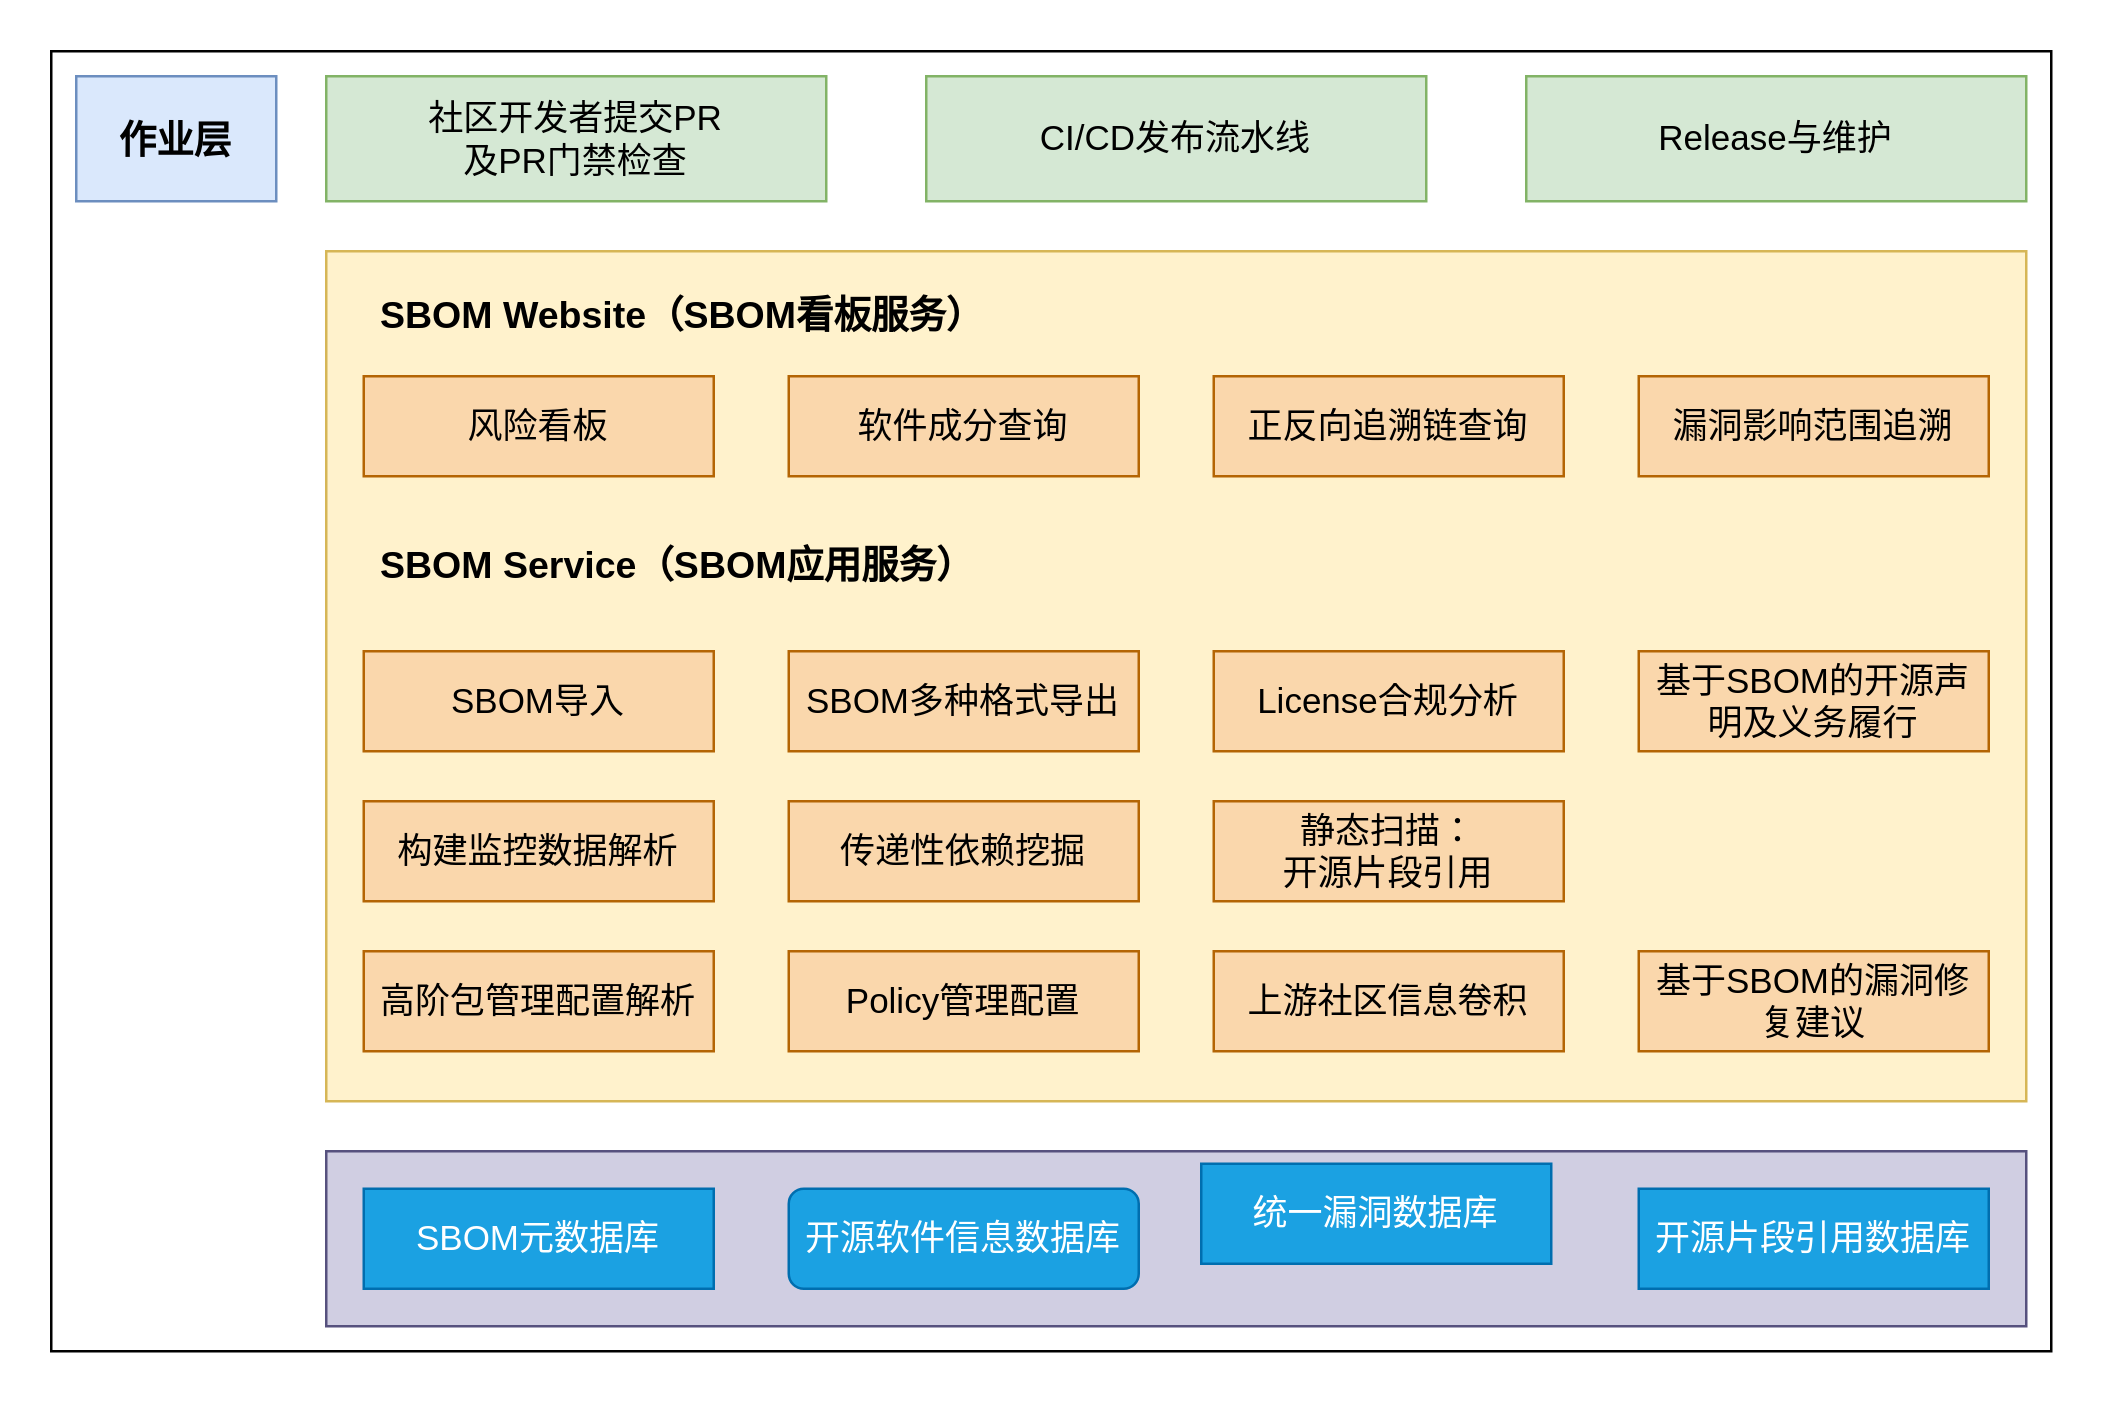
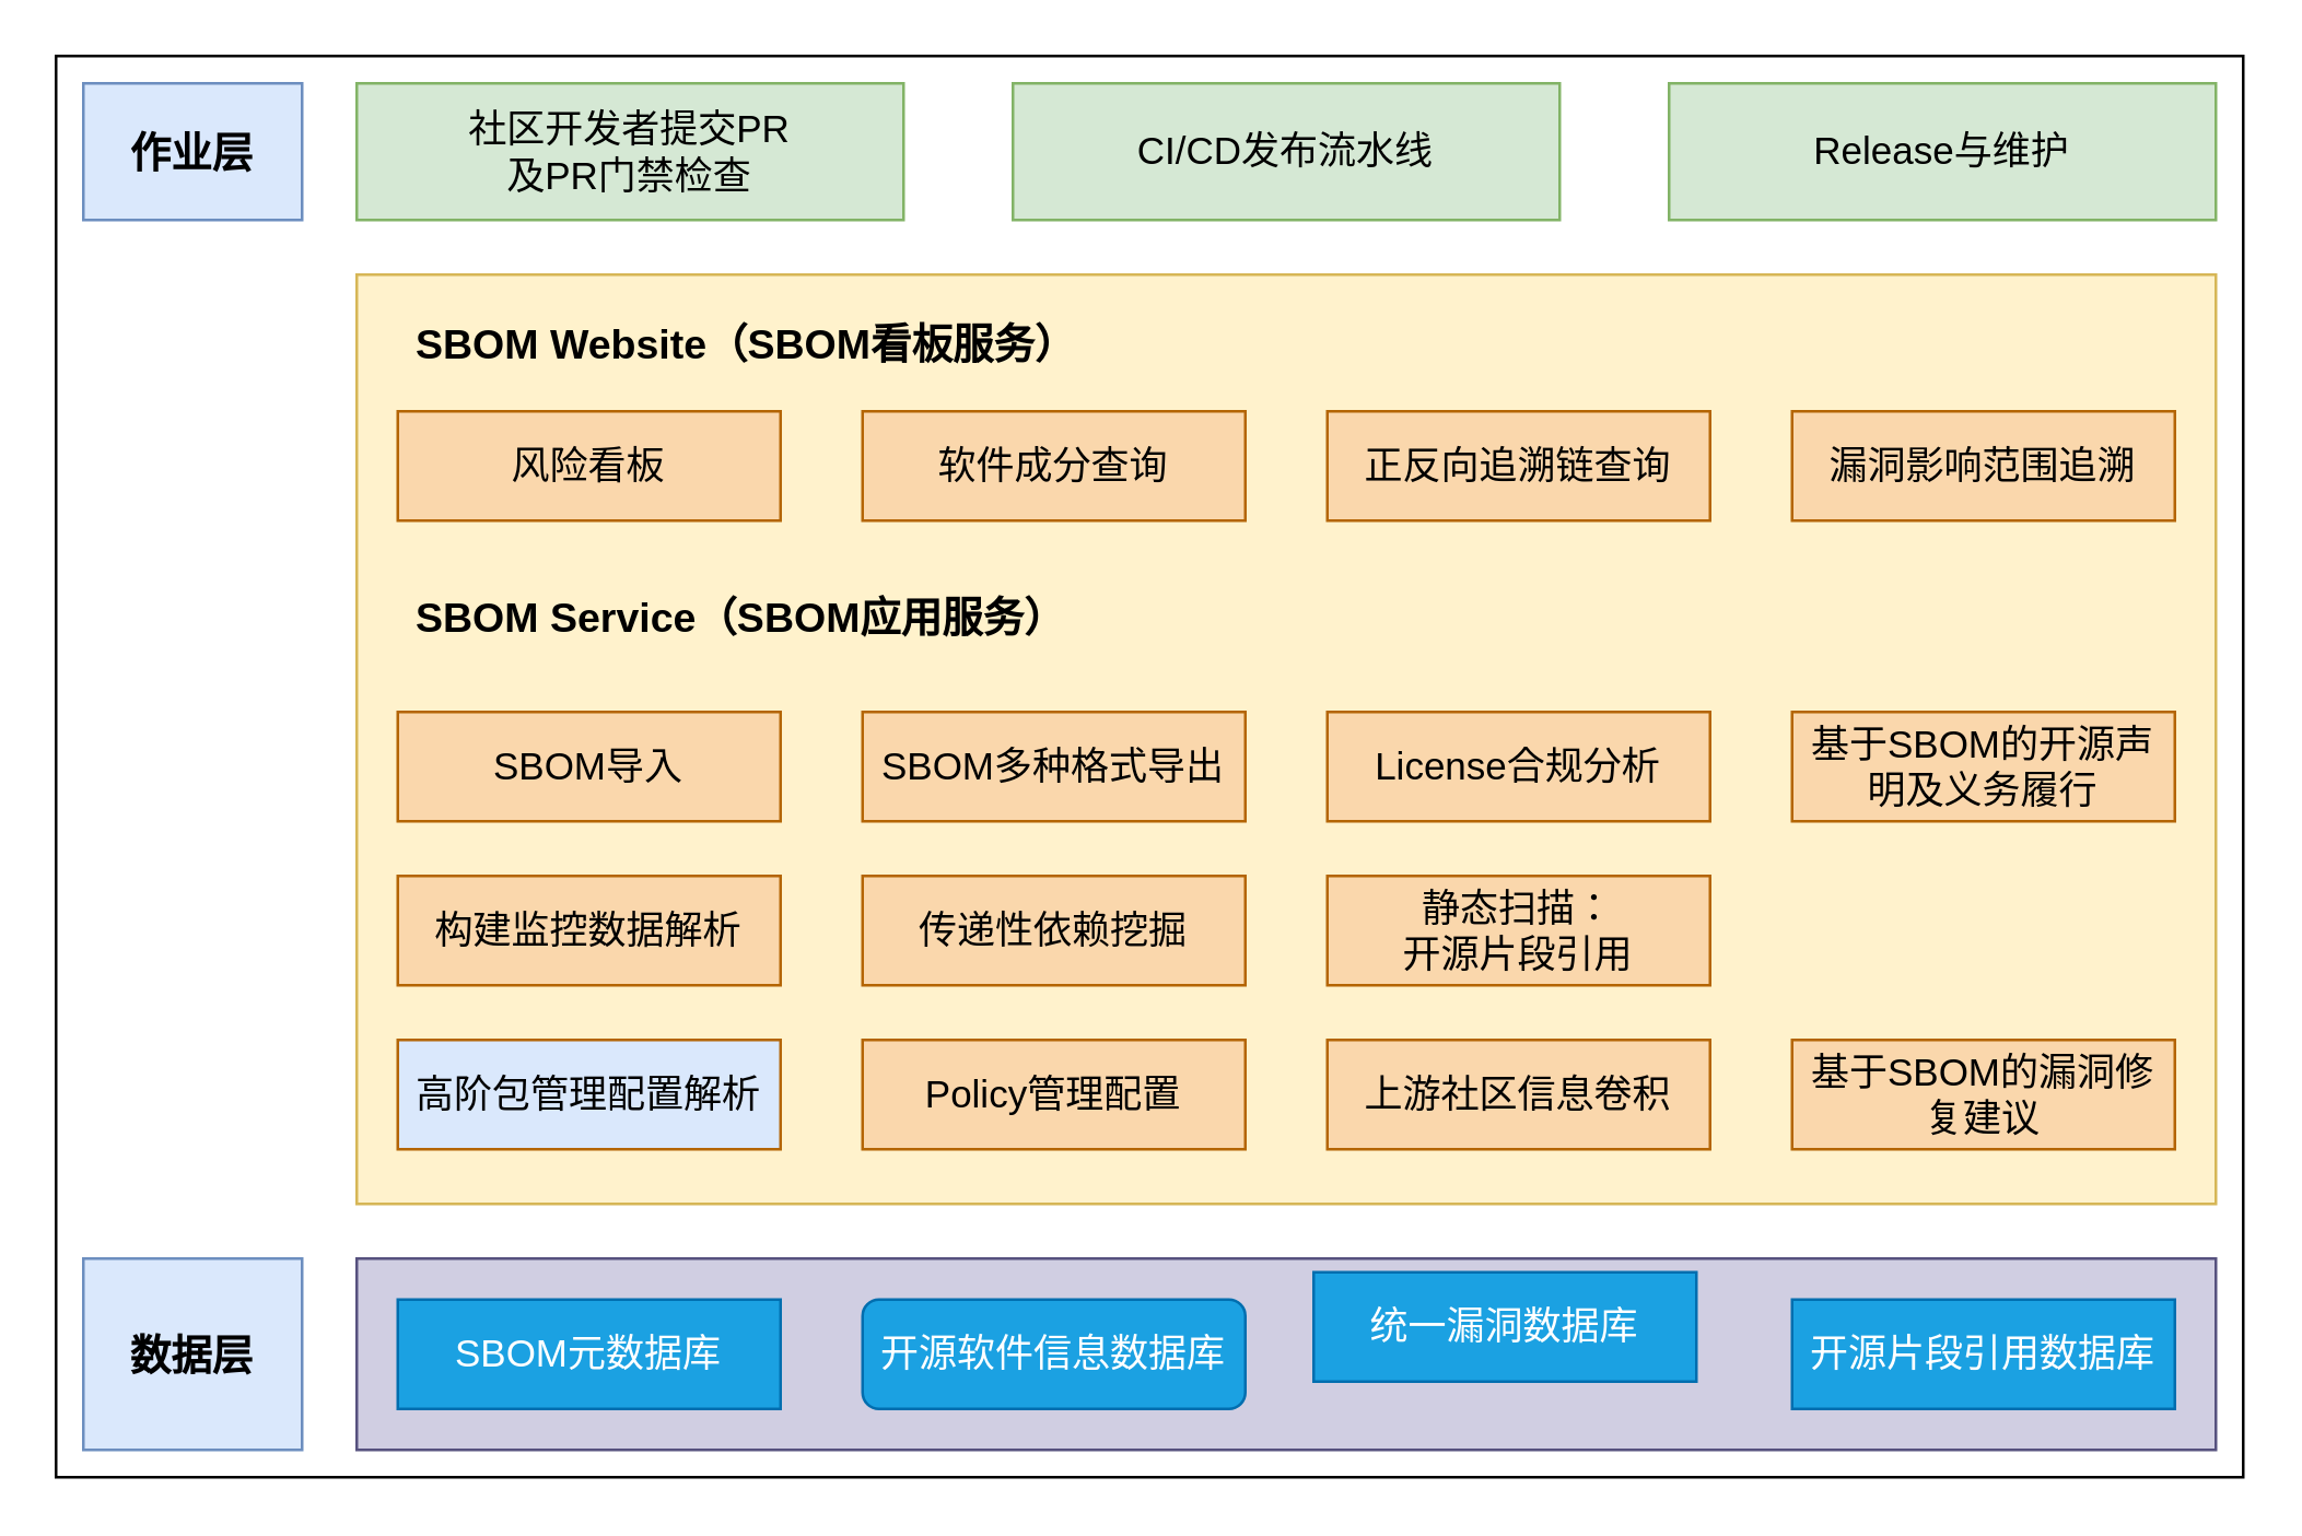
  <mxCell id="0" />
  <mxCell id="1" parent="0" />
  <mxCell id="2" value="" style="rounded=0;whiteSpace=wrap;html=1;fontSize=15;" vertex="1" parent="1"><mxGeometry x="20" y="20" width="800" height="520" as="geometry" /></mxCell>
  <mxCell id="3" value="社区开发者提交PR&lt;br&gt;及PR门禁检查" style="rounded=0;whiteSpace=wrap;html=1;fillColor=#d5e8d4;strokeColor=#82b366;fontSize=14;" vertex="1" parent="1"><mxGeometry x="130" y="30" width="200" height="50" as="geometry" /></mxCell>
  <mxCell id="4" value="CI/CD发布流水线" style="rounded=0;whiteSpace=wrap;html=1;fillColor=#d5e8d4;strokeColor=#82b366;fontSize=14;" vertex="1" parent="1"><mxGeometry x="370" y="30" width="200" height="50" as="geometry" /></mxCell>
  <mxCell id="5" value="Release与维护" style="rounded=0;whiteSpace=wrap;html=1;fillColor=#d5e8d4;strokeColor=#82b366;fontSize=14;" vertex="1" parent="1"><mxGeometry x="610" y="30" width="200" height="50" as="geometry" /></mxCell>
  <mxCell id="6" value="作业层" style="rounded=0;whiteSpace=wrap;html=1;fontSize=15;fillColor=#dae8fc;strokeColor=#6c8ebf;fontStyle=1" vertex="1" parent="1"><mxGeometry x="30" y="30" width="80" height="50" as="geometry" /></mxCell>
  <mxCell id="7" value="" style="rounded=0;whiteSpace=wrap;html=1;fontSize=14;fillColor=#fff2cc;strokeColor=#d6b656;" vertex="1" parent="1"><mxGeometry x="130" y="100" width="680" height="340" as="geometry" /></mxCell>
  <mxCell id="8" value="SBOM导入" style="rounded=0;whiteSpace=wrap;html=1;fontSize=14;fillColor=#fad7ac;strokeColor=#b46504;" vertex="1" parent="1"><mxGeometry x="145" y="260" width="140" height="40" as="geometry" /></mxCell>
  <mxCell id="9" value="SBOM多种格式导出" style="rounded=0;whiteSpace=wrap;html=1;fontSize=14;fillColor=#fad7ac;strokeColor=#b46504;" vertex="1" parent="1"><mxGeometry x="315" y="260" width="140" height="40" as="geometry" /></mxCell>
  <mxCell id="10" value="基于SBOM的开源声明及义务履行" style="rounded=0;whiteSpace=wrap;html=1;fontSize=14;fillColor=#fad7ac;strokeColor=#b46504;" vertex="1" parent="1"><mxGeometry x="655" y="260" width="140" height="40" as="geometry" /></mxCell>
  <mxCell id="11" value="License合规分析" style="rounded=0;whiteSpace=wrap;html=1;fontSize=14;fillColor=#fad7ac;strokeColor=#b46504;" vertex="1" parent="1"><mxGeometry x="485" y="260" width="140" height="40" as="geometry" /></mxCell>
  <mxCell id="12" value="构建监控数据解析" style="rounded=0;whiteSpace=wrap;html=1;fontSize=14;fillColor=#fad7ac;strokeColor=#b46504;" vertex="1" parent="1"><mxGeometry x="145" y="320" width="140" height="40" as="geometry" /></mxCell>
  <mxCell id="13" value="传递性依赖挖掘" style="rounded=0;whiteSpace=wrap;html=1;fontSize=14;fillColor=#fad7ac;strokeColor=#b46504;" vertex="1" parent="1"><mxGeometry x="315" y="320" width="140" height="40" as="geometry" /></mxCell>
  <mxCell id="14" value="静态扫描：&lt;br&gt;开源片段引用" style="rounded=0;whiteSpace=wrap;html=1;fontSize=14;fillColor=#fad7ac;strokeColor=#b46504;" vertex="1" parent="1"><mxGeometry x="485" y="320" width="140" height="40" as="geometry" /></mxCell>
- <mxCell id="15" value="高阶包管理配置解析" style="rounded=0;whiteSpace=wrap;html=1;fontSize=14;fillColor=#fad7ac;strokeColor=#b46504;" vertex="1" parent="1"><mxGeometry x="145" y="380" width="140" height="40" as="geometry" /></mxCell>
+ <mxCell id="15" value="高阶包管理配置解析" style="rounded=0;whiteSpace=wrap;html=1;fontSize=14;fillColor=#dae8fc;strokeColor=#b46504;" vertex="1" parent="1"><mxGeometry x="145" y="380" width="140" height="40" as="geometry" /></mxCell>
  <mxCell id="16" value="Policy管理配置" style="rounded=0;whiteSpace=wrap;html=1;fontSize=14;fillColor=#fad7ac;strokeColor=#b46504;" vertex="1" parent="1"><mxGeometry x="315" y="380" width="140" height="40" as="geometry" /></mxCell>
  <mxCell id="17" value="基于SBOM的漏洞修复建议" style="rounded=0;whiteSpace=wrap;html=1;fontSize=14;fillColor=#fad7ac;strokeColor=#b46504;" vertex="1" parent="1"><mxGeometry x="655" y="380" width="140" height="40" as="geometry" /></mxCell>
  <mxCell id="18" value="上游社区信息卷积" style="rounded=0;whiteSpace=wrap;html=1;fontSize=14;fillColor=#fad7ac;strokeColor=#b46504;" vertex="1" parent="1"><mxGeometry x="485" y="380" width="140" height="40" as="geometry" /></mxCell>
  <mxCell id="19" value="风险看板" style="rounded=0;whiteSpace=wrap;html=1;fontSize=14;fillColor=#fad7ac;strokeColor=#b46504;" vertex="1" parent="1"><mxGeometry x="145" y="150" width="140" height="40" as="geometry" /></mxCell>
  <mxCell id="20" value="软件成分查询" style="rounded=0;whiteSpace=wrap;html=1;fontSize=14;fillColor=#fad7ac;strokeColor=#b46504;" vertex="1" parent="1"><mxGeometry x="315" y="150" width="140" height="40" as="geometry" /></mxCell>
  <mxCell id="21" value="正反向追溯链查询" style="rounded=0;whiteSpace=wrap;html=1;fontSize=14;fillColor=#fad7ac;strokeColor=#b46504;" vertex="1" parent="1"><mxGeometry x="485" y="150" width="140" height="40" as="geometry" /></mxCell>
  <mxCell id="22" value="漏洞影响范围追溯" style="rounded=0;whiteSpace=wrap;html=1;fontSize=14;fillColor=#fad7ac;strokeColor=#b46504;" vertex="1" parent="1"><mxGeometry x="655" y="150" width="140" height="40" as="geometry" /></mxCell>
  <mxCell id="23" value="&lt;font style=&quot;font-size: 15px;&quot;&gt;&lt;b&gt;SBOM Website（SBOM看板服务）&lt;/b&gt;&lt;/font&gt;" style="text;html=1;strokeColor=none;fillColor=none;align=left;verticalAlign=middle;whiteSpace=wrap;rounded=0;fontSize=14;" vertex="1" parent="1"><mxGeometry x="150" y="110" width="310" height="30" as="geometry" /></mxCell>
  <mxCell id="24" value="&lt;b&gt;&lt;font style=&quot;font-size: 15px;&quot;&gt;SBOM Service（SBOM应用服务）&lt;/font&gt;&lt;/b&gt;" style="text;html=1;strokeColor=none;fillColor=none;align=left;verticalAlign=middle;whiteSpace=wrap;rounded=0;fontSize=14;" vertex="1" parent="1"><mxGeometry x="150" y="210" width="305" height="30" as="geometry" /></mxCell>
  <mxCell id="25" value="" style="rounded=0;whiteSpace=wrap;html=1;fontSize=15;fillColor=#d0cee2;strokeColor=#56517e;" vertex="1" parent="1"><mxGeometry x="130" y="460" width="680" height="70" as="geometry" /></mxCell>
  <mxCell id="26" value="SBOM元数据库" style="rounded=0;whiteSpace=wrap;html=1;fontSize=14;fillColor=#1ba1e2;strokeColor=#006EAF;fontColor=#ffffff;" vertex="1" parent="1"><mxGeometry x="145" y="475" width="140" height="40" as="geometry" /></mxCell>
  <mxCell id="27" value="开源软件信息数据库" style="whiteSpace=wrap;html=1;fontSize=14;fillColor=#1ba1e2;strokeColor=#006EAF;fontColor=#ffffff;rounded=1;" vertex="1" parent="1"><mxGeometry x="315" y="475" width="140" height="40" as="geometry" /></mxCell>
  <mxCell id="28" value="统一漏洞数据库" style="rounded=0;whiteSpace=wrap;html=1;fontSize=14;fillColor=#1ba1e2;strokeColor=#006EAF;fontColor=#ffffff;" vertex="1" parent="1"><mxGeometry x="480" y="465" width="140" height="40" as="geometry" /></mxCell>
  <mxCell id="29" value="开源片段引用数据库" style="rounded=0;whiteSpace=wrap;html=1;fontSize=14;fillColor=#1ba1e2;strokeColor=#006EAF;fontColor=#ffffff;" vertex="1" parent="1"><mxGeometry x="655" y="475" width="140" height="40" as="geometry" /></mxCell>
+ <mxCell id="30" value="数据层" style="rounded=0;whiteSpace=wrap;html=1;fontSize=15;fillColor=#dae8fc;strokeColor=#6c8ebf;fontStyle=1" vertex="1" parent="1"><mxGeometry x="30" y="460" width="80" height="70" as="geometry" /></mxCell>
